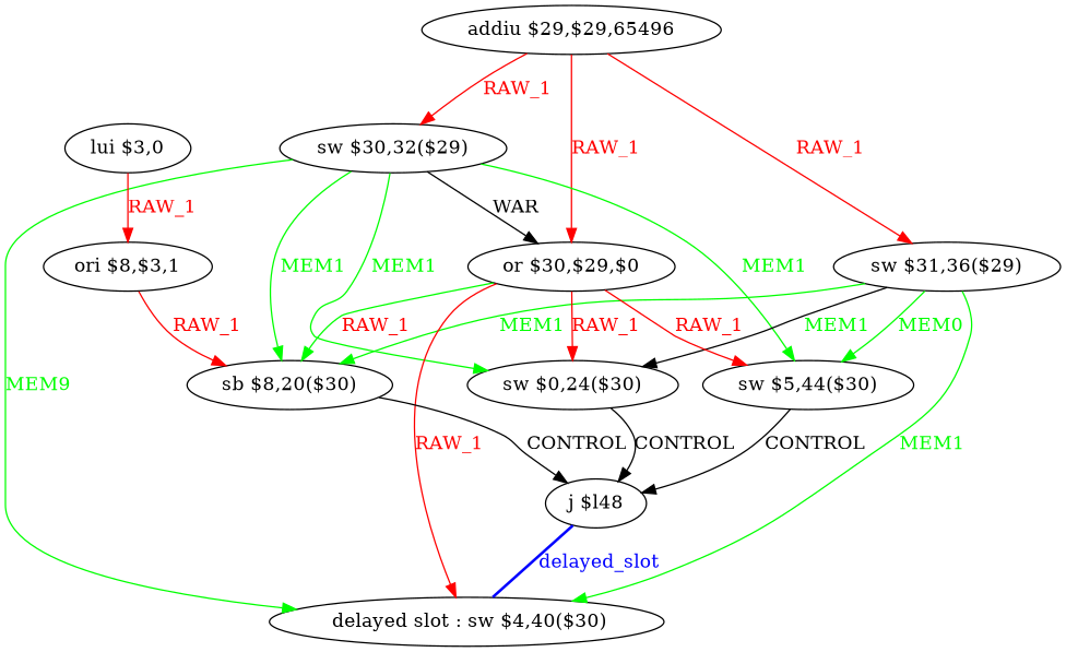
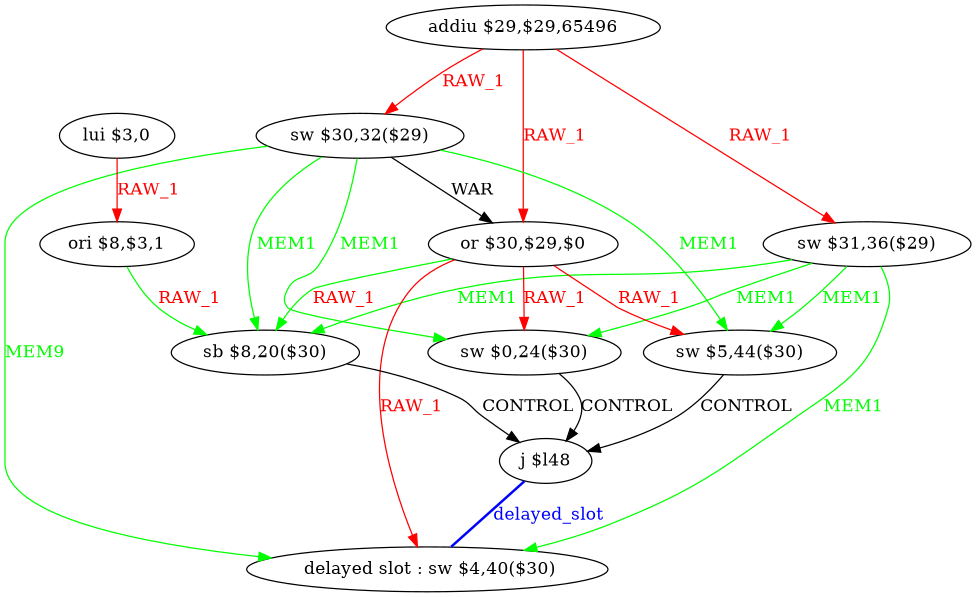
  digraph {
    node [shape=ellipse]
    edge [color=green fontcolor=red]
    n1 [label=" delayed slot : sw $4,40($30)"]
    n2 [label="j $l48"]
    n3 [label="addiu $29,$29,65496"]
    n4 [label="sw $30,32($29)"]
    n5 [label="sw $31,36($29)"]
    n6 [label="or $30,$29,$0"]
    n7 [label="sw $5,44($30)"]
    n8 [label="sb $8,20($30)"]
    n9 [label="sw $0,24($30)"]
    n10 [label="lui $3,0"]
    n11 [label="ori $8,$3,1"]
    n2 -> n1 [color=blue dir=none fontcolor=blue label=delayed_slot style=bold]
    n3 -> n4 [color=red label=RAW_1]
    n3 -> n5 [color=red label=RAW_1]
    n3 -> n6 [color=red label=RAW_1]
    n4 -> n1 [fontcolor=green label=MEM9]
    n4 -> n6 [label=WAR color="" fontcolor=""]
    n4 -> n7 [fontcolor=green label=MEM1]
    n4 -> n8 [fontcolor=green label=MEM1]
    n4 -> n9 [fontcolor=green label=MEM1]
    n5 -> n1 [fontcolor=green label=MEM1]
-   n5 -> n7 [fontcolor=green label=MEM0]
+   n5 -> n7 [fontcolor=green label=MEM1]
    n5 -> n8 [fontcolor=green label=MEM1]
-   n5 -> n9 [color=black fontcolor=green label=MEM1]
+   n5 -> n9 [fontcolor=green label=MEM1]
    n6 -> n1 [color=red label=RAW_1]
    n6 -> n7 [color=red label=RAW_1]
    n6 -> n8 [label=RAW_1]
    n6 -> n9 [color=red label=RAW_1]
    n7 -> n2 [label=CONTROL color="" fontcolor=""]
    n8 -> n2 [label=CONTROL color="" fontcolor=""]
    n9 -> n2 [label=CONTROL color="" fontcolor=""]
    n10 -> n11 [color=red label=RAW_1]
-   n11 -> n8 [color=red label=RAW_1]
+   n11 -> n8 [label=RAW_1]
  }
